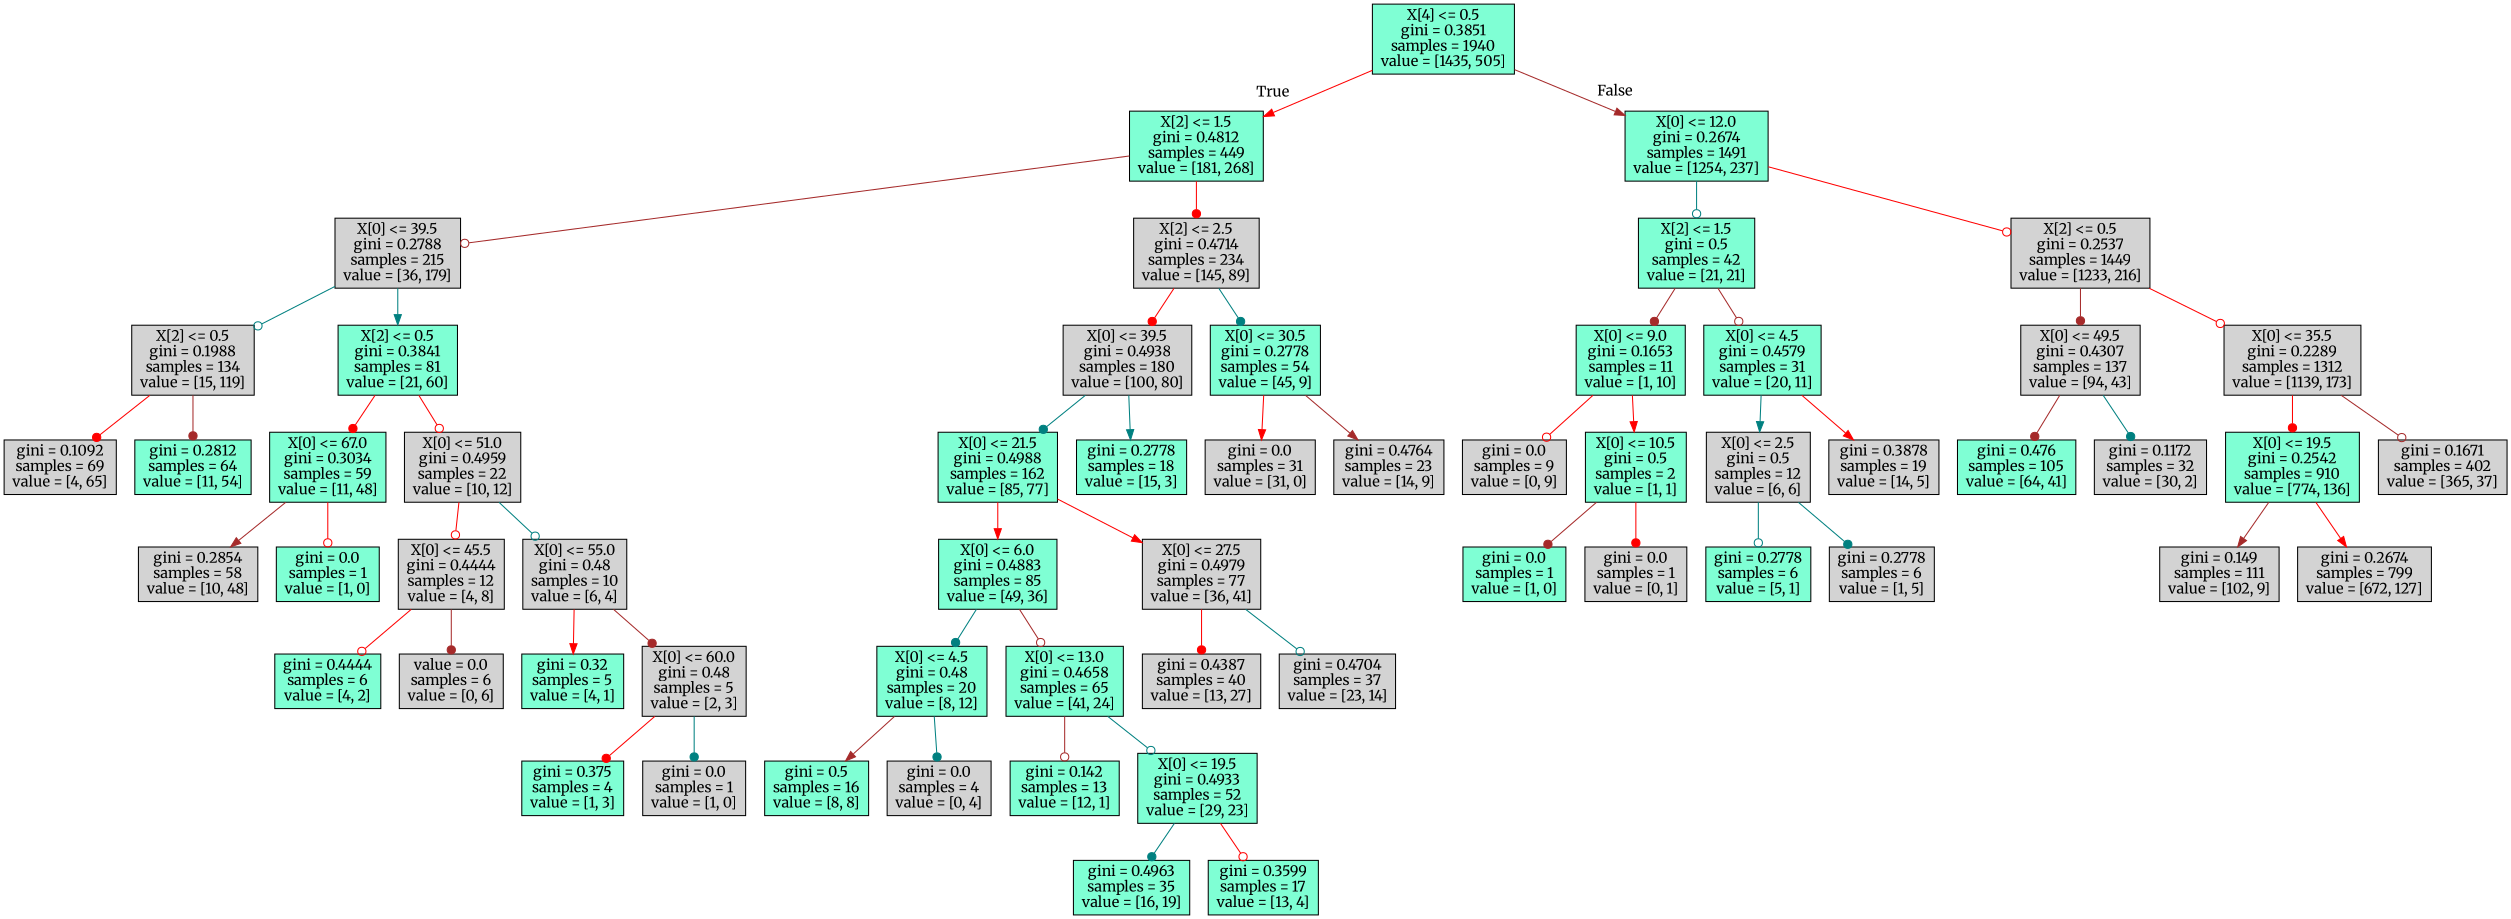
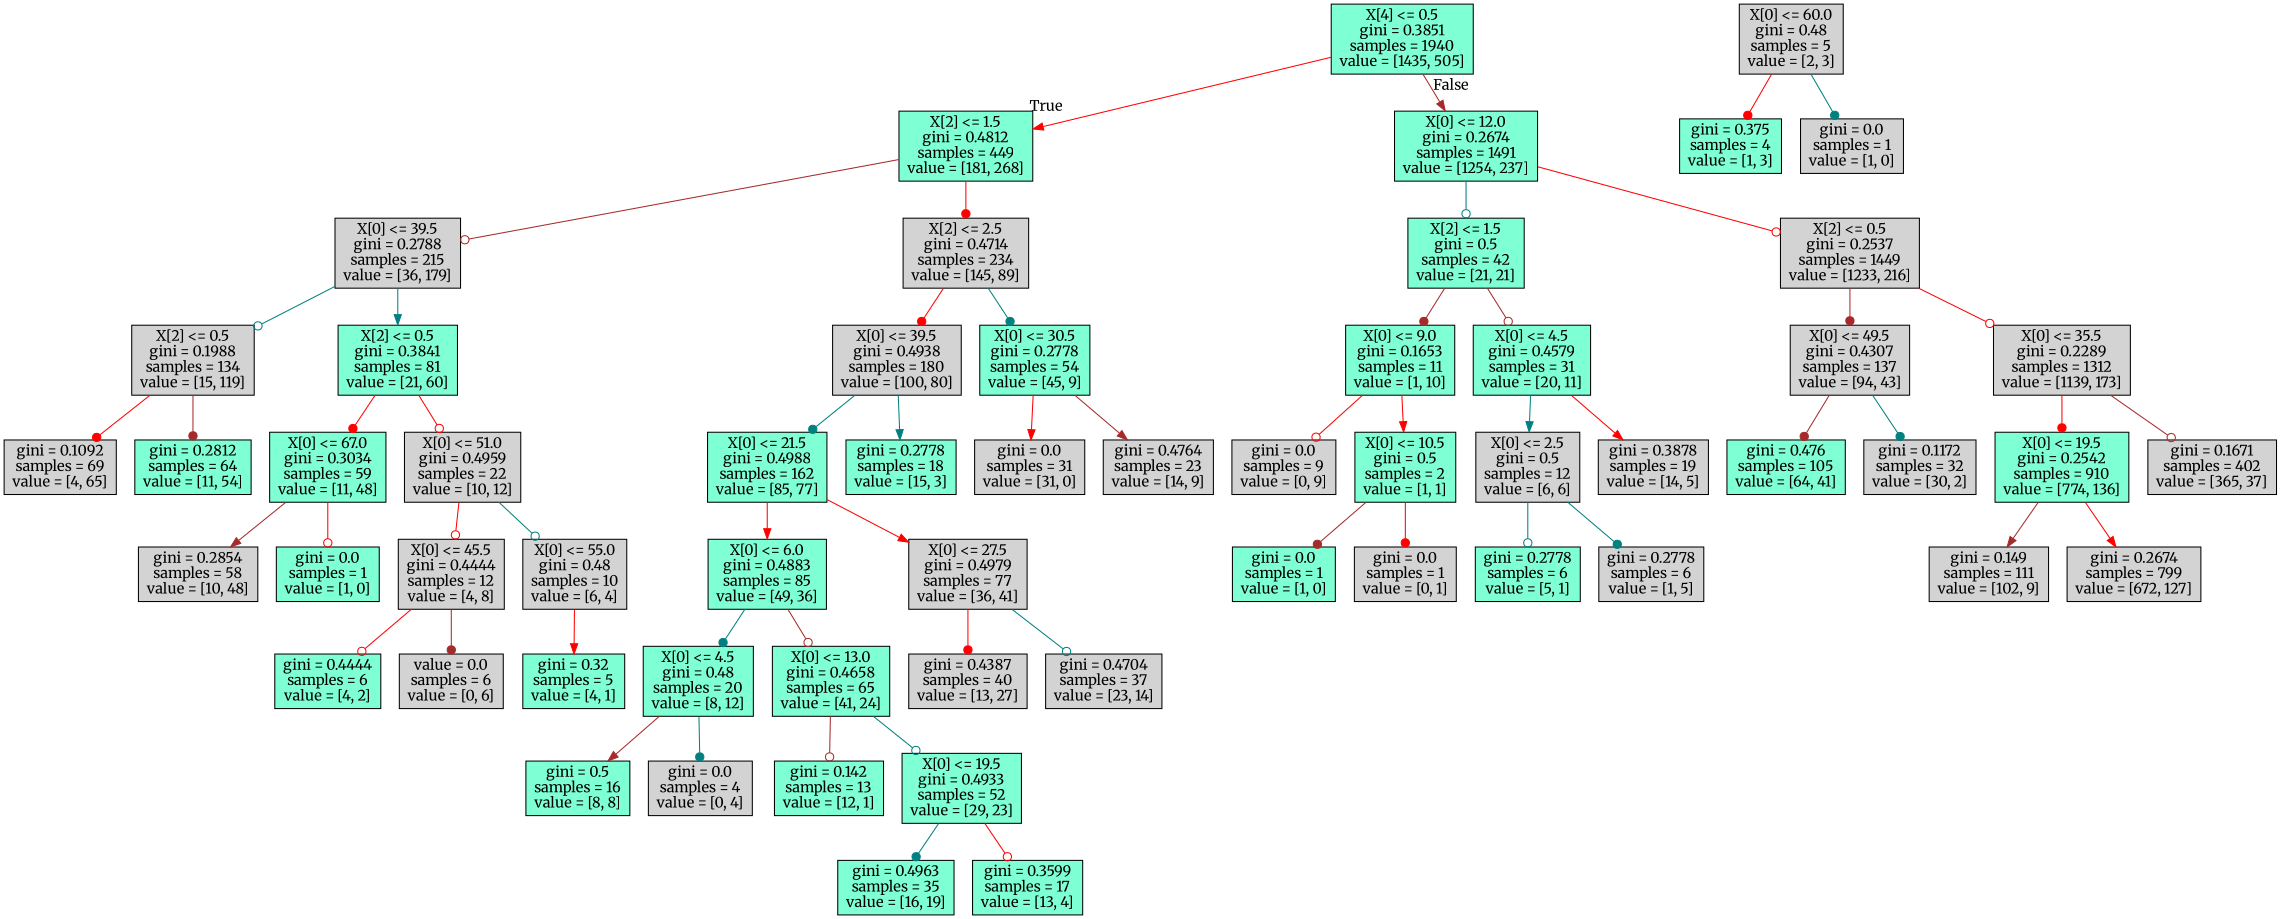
  digraph {
    fontname=Merriweather
    node [fillcolor=lightgrey fontname=Merriweather shape=box style=filled]
    edge [arrowhead=dot color=red fontname=Merriweather]
    n1 [fillcolor=aquamarine label="X[4] <= 0.5\ngini = 0.3851\nsamples = 1940\nvalue = [1435, 505]"]
    n2 [fillcolor=aquamarine label="X[2] <= 1.5\ngini = 0.4812\nsamples = 449\nvalue = [181, 268]"]
    n3 [fillcolor=aquamarine label="X[0] <= 12.0\ngini = 0.2674\nsamples = 1491\nvalue = [1254, 237]"]
    n4 [label="X[0] <= 39.5\ngini = 0.2788\nsamples = 215\nvalue = [36, 179]"]
    n5 [label="X[2] <= 2.5\ngini = 0.4714\nsamples = 234\nvalue = [145, 89]"]
    n6 [fillcolor=aquamarine label="X[2] <= 1.5\ngini = 0.5\nsamples = 42\nvalue = [21, 21]"]
    n7 [label="X[2] <= 0.5\ngini = 0.2537\nsamples = 1449\nvalue = [1233, 216]"]
    n8 [label="X[2] <= 0.5\ngini = 0.1988\nsamples = 134\nvalue = [15, 119]"]
    n9 [fillcolor=aquamarine label="X[2] <= 0.5\ngini = 0.3841\nsamples = 81\nvalue = [21, 60]"]
    n10 [label="X[0] <= 39.5\ngini = 0.4938\nsamples = 180\nvalue = [100, 80]"]
    n11 [fillcolor=aquamarine label="X[0] <= 30.5\ngini = 0.2778\nsamples = 54\nvalue = [45, 9]"]
    n12 [label="gini = 0.1092\nsamples = 69\nvalue = [4, 65]"]
    n13 [fillcolor=aquamarine label="gini = 0.2812\nsamples = 64\nvalue = [11, 54]"]
    n14 [fillcolor=aquamarine label="X[0] <= 67.0\ngini = 0.3034\nsamples = 59\nvalue = [11, 48]"]
    n15 [label="X[0] <= 51.0\ngini = 0.4959\nsamples = 22\nvalue = [10, 12]"]
    n16 [label="gini = 0.2854\nsamples = 58\nvalue = [10, 48]"]
    n17 [fillcolor=aquamarine label="gini = 0.0\nsamples = 1\nvalue = [1, 0]"]
    n18 [label="X[0] <= 45.5\ngini = 0.4444\nsamples = 12\nvalue = [4, 8]"]
    n19 [label="X[0] <= 55.0\ngini = 0.48\nsamples = 10\nvalue = [6, 4]"]
    n20 [fillcolor=aquamarine label="gini = 0.4444\nsamples = 6\nvalue = [4, 2]"]
    n21 [label="value = 0.0\nsamples = 6\nvalue = [0, 6]"]
    n22 [fillcolor=aquamarine label="gini = 0.32\nsamples = 5\nvalue = [4, 1]"]
    n23 [label="X[0] <= 60.0\ngini = 0.48\nsamples = 5\nvalue = [2, 3]"]
    n24 [fillcolor=aquamarine label="gini = 0.375\nsamples = 4\nvalue = [1, 3]"]
    n25 [label="gini = 0.0\nsamples = 1\nvalue = [1, 0]"]
    n26 [fillcolor=aquamarine label="X[0] <= 21.5\ngini = 0.4988\nsamples = 162\nvalue = [85, 77]"]
    n27 [fillcolor=aquamarine label="gini = 0.2778\nsamples = 18\nvalue = [15, 3]"]
    n28 [label="gini = 0.0\nsamples = 31\nvalue = [31, 0]"]
    n29 [label="gini = 0.4764\nsamples = 23\nvalue = [14, 9]"]
    n30 [fillcolor=aquamarine label="X[0] <= 6.0\ngini = 0.4883\nsamples = 85\nvalue = [49, 36]"]
    n31 [label="X[0] <= 27.5\ngini = 0.4979\nsamples = 77\nvalue = [36, 41]"]
    n32 [fillcolor=aquamarine label="X[0] <= 4.5\ngini = 0.48\nsamples = 20\nvalue = [8, 12]"]
    n33 [fillcolor=aquamarine label="X[0] <= 13.0\ngini = 0.4658\nsamples = 65\nvalue = [41, 24]"]
    n34 [label="gini = 0.4387\nsamples = 40\nvalue = [13, 27]"]
    n35 [label="gini = 0.4704\nsamples = 37\nvalue = [23, 14]"]
    n36 [fillcolor=aquamarine label="gini = 0.5\nsamples = 16\nvalue = [8, 8]"]
    n37 [label="gini = 0.0\nsamples = 4\nvalue = [0, 4]"]
    n38 [fillcolor=aquamarine label="gini = 0.142\nsamples = 13\nvalue = [12, 1]"]
    n39 [fillcolor=aquamarine label="X[0] <= 19.5\ngini = 0.4933\nsamples = 52\nvalue = [29, 23]"]
    n40 [fillcolor=aquamarine label="gini = 0.4963\nsamples = 35\nvalue = [16, 19]"]
    n41 [fillcolor=aquamarine label="gini = 0.3599\nsamples = 17\nvalue = [13, 4]"]
    n42 [fillcolor=aquamarine label="X[0] <= 9.0\ngini = 0.1653\nsamples = 11\nvalue = [1, 10]"]
    n43 [fillcolor=aquamarine label="X[0] <= 4.5\ngini = 0.4579\nsamples = 31\nvalue = [20, 11]"]
    n44 [label="X[0] <= 49.5\ngini = 0.4307\nsamples = 137\nvalue = [94, 43]"]
    n45 [label="X[0] <= 35.5\ngini = 0.2289\nsamples = 1312\nvalue = [1139, 173]"]
    n46 [label="gini = 0.0\nsamples = 9\nvalue = [0, 9]"]
    n47 [fillcolor=aquamarine label="X[0] <= 10.5\ngini = 0.5\nsamples = 2\nvalue = [1, 1]"]
    n48 [label="X[0] <= 2.5\ngini = 0.5\nsamples = 12\nvalue = [6, 6]"]
    n49 [label="gini = 0.3878\nsamples = 19\nvalue = [14, 5]"]
    n50 [fillcolor=aquamarine label="gini = 0.0\nsamples = 1\nvalue = [1, 0]"]
    n51 [label="gini = 0.0\nsamples = 1\nvalue = [0, 1]"]
    n52 [fillcolor=aquamarine label="gini = 0.2778\nsamples = 6\nvalue = [5, 1]"]
    n53 [label="gini = 0.2778\nsamples = 6\nvalue = [1, 5]"]
    n54 [fillcolor=aquamarine label="gini = 0.476\nsamples = 105\nvalue = [64, 41]"]
    n55 [label="gini = 0.1172\nsamples = 32\nvalue = [30, 2]"]
    n56 [fillcolor=aquamarine label="X[0] <= 19.5\ngini = 0.2542\nsamples = 910\nvalue = [774, 136]"]
    n57 [label="gini = 0.1671\nsamples = 402\nvalue = [365, 37]"]
    n58 [label="gini = 0.149\nsamples = 111\nvalue = [102, 9]"]
    n59 [label="gini = 0.2674\nsamples = 799\nvalue = [672, 127]"]
    n1 -> n2 [arrowhead=normal headlabel=True labelangle=45 labeldistance=2.5]
    n1 -> n3 [arrowhead=normal color=brown headlabel=False labelangle=-45 labeldistance=2.5]
    n2 -> n4 [arrowhead=odot color=brown]
    n2 -> n5
    n3 -> n6 [arrowhead=odot color=teal]
    n3 -> n7 [arrowhead=odot]
    n4 -> n8 [arrowhead=odot color=teal]
    n4 -> n9 [arrowhead=normal color=teal]
    n5 -> n10
    n5 -> n11 [color=teal]
    n6 -> n42 [color=brown]
    n6 -> n43 [arrowhead=odot color=brown]
    n7 -> n44 [color=brown]
    n7 -> n45 [arrowhead=odot]
    n8 -> n12
    n8 -> n13 [color=brown]
    n9 -> n14
    n9 -> n15 [arrowhead=odot]
    n10 -> n26 [color=teal]
    n10 -> n27 [arrowhead=normal color=teal]
    n11 -> n28 [arrowhead=normal]
    n11 -> n29 [arrowhead=normal color=brown]
    n14 -> n16 [arrowhead=normal color=brown]
    n14 -> n17 [arrowhead=odot]
    n15 -> n18 [arrowhead=odot]
    n15 -> n19 [arrowhead=odot color=teal]
    n18 -> n20 [arrowhead=odot]
    n18 -> n21 [color=brown]
    n19 -> n22 [arrowhead=normal]
-   n19 -> n23 [color=brown]
    n23 -> n24
    n23 -> n25 [color=teal]
    n26 -> n30 [arrowhead=normal]
    n26 -> n31 [arrowhead=normal]
    n30 -> n32 [color=teal]
    n30 -> n33 [arrowhead=odot color=brown]
    n31 -> n34
    n31 -> n35 [arrowhead=odot color=teal]
    n32 -> n36 [arrowhead=normal color=brown]
    n32 -> n37 [color=teal]
    n33 -> n38 [arrowhead=odot color=brown]
    n33 -> n39 [arrowhead=odot color=teal]
    n39 -> n40 [color=teal]
    n39 -> n41 [arrowhead=odot]
    n42 -> n46 [arrowhead=odot]
    n42 -> n47 [arrowhead=normal]
    n43 -> n48 [arrowhead=normal color=teal]
    n43 -> n49 [arrowhead=normal]
    n44 -> n54 [color=brown]
    n44 -> n55 [color=teal]
    n45 -> n56
    n45 -> n57 [arrowhead=odot color=brown]
    n47 -> n50 [color=brown]
    n47 -> n51
    n48 -> n52 [arrowhead=odot color=teal]
    n48 -> n53 [color=teal]
    n56 -> n58 [arrowhead=normal color=brown]
    n56 -> n59 [arrowhead=normal]
  }
